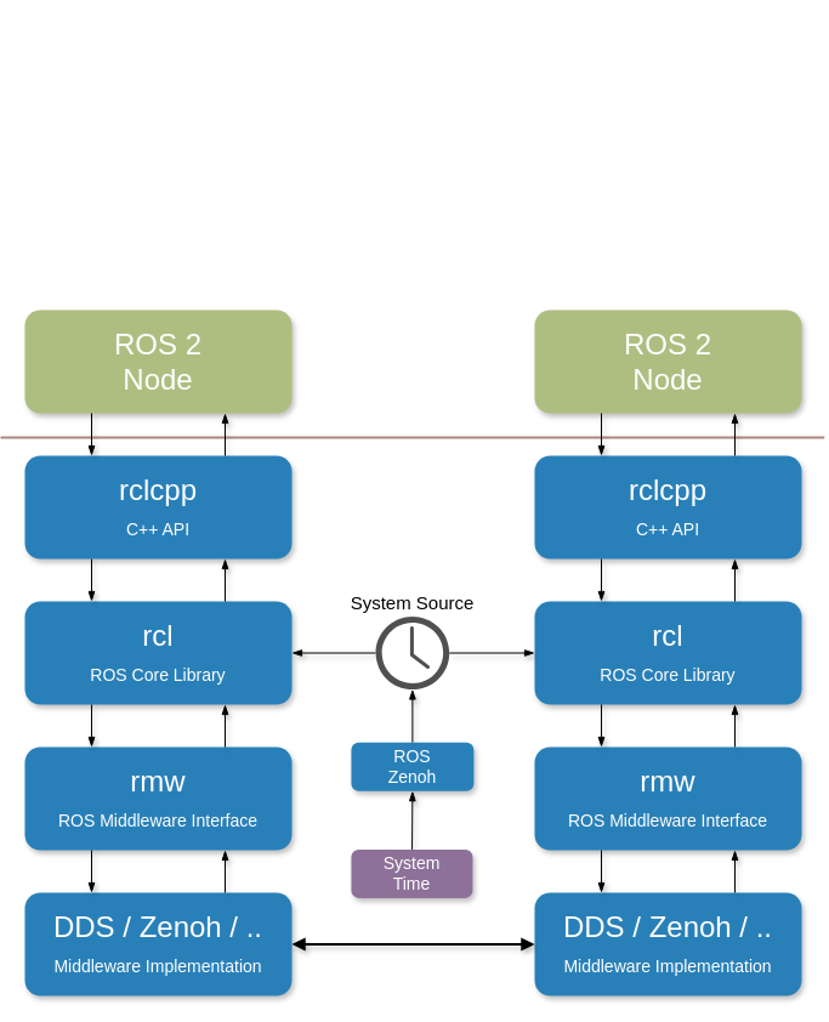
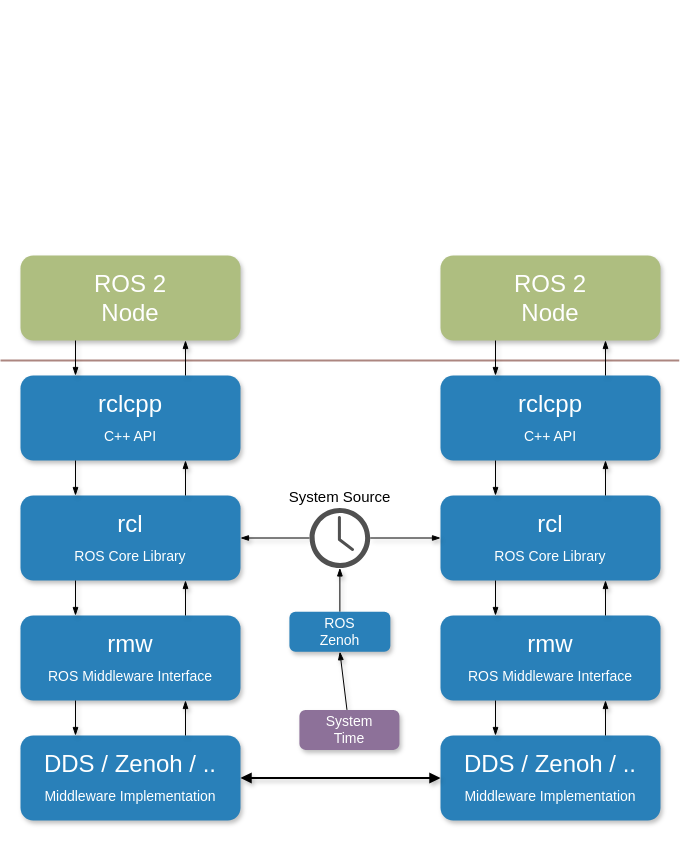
  <mxCell id="0" />
  <mxCell id="1" parent="0" />
  <mxCell id="2" value="" style="line;strokeWidth=2;direction=south;html=1;fillColor=none;fontSize=13;fontColor=#000000;align=center;strokeColor=light-dark(#ac8680, #ec8f82);rotation=90;" vertex="1" parent="1"><mxGeometry x="334.38" y="20.63" width="10" height="678.75" as="geometry" /></mxCell>
  <mxCell id="3" value="rclcpp&lt;div&gt;&lt;font style=&quot;font-size: 14px;&quot;&gt;C++ API&lt;/font&gt;&lt;/div&gt;" style="rounded=1;whiteSpace=wrap;html=1;strokeColor=none;strokeWidth=1;fillColor=#2980B9;fontSize=24;fontColor=#FFFFFF;align=center;gradientColor=none;gradientDirection=east;verticalAlign=middle;shadow=1;" vertex="1" parent="1"><mxGeometry x="20" y="375" width="220" height="85" as="geometry" /></mxCell>
  <mxCell id="4" value="ROS 2&lt;div&gt;Node&lt;/div&gt;" style="rounded=1;whiteSpace=wrap;html=1;strokeColor=none;strokeWidth=1;fillColor=#AEBE80;fontSize=24;fontColor=#FFFFFF;align=center;gradientColor=none;gradientDirection=east;verticalAlign=middle;shadow=1;" vertex="1" parent="1"><mxGeometry x="20" y="255" width="220" height="85" as="geometry" /></mxCell>
  <mxCell id="5" value="rcl&lt;div&gt;&lt;span style=&quot;font-size: 14px;&quot;&gt;ROS Core Library&lt;/span&gt;&lt;/div&gt;" style="rounded=1;whiteSpace=wrap;html=1;strokeColor=none;strokeWidth=1;fillColor=#2980B9;fontSize=24;fontColor=#FFFFFF;align=center;gradientColor=none;gradientDirection=east;verticalAlign=middle;shadow=1;fontFamily=Helvetica;" vertex="1" parent="1"><mxGeometry x="20" y="495" width="220" height="85" as="geometry" /></mxCell>
  <mxCell id="6" value="rmw&lt;br&gt;&lt;div&gt;&lt;span style=&quot;font-size: 14px;&quot;&gt;ROS Middleware Interface&lt;/span&gt;&lt;/div&gt;" style="rounded=1;whiteSpace=wrap;html=1;strokeColor=none;strokeWidth=1;fillColor=#2980B9;fontSize=24;fontColor=#FFFFFF;align=center;gradientColor=none;gradientDirection=east;verticalAlign=middle;shadow=1;fontFamily=Helvetica;" vertex="1" parent="1"><mxGeometry x="20" y="615" width="220" height="85" as="geometry" /></mxCell>
  <mxCell id="7" value="DDS / Zenoh / ..&lt;br&gt;&lt;div&gt;&lt;span style=&quot;font-size: 14px;&quot;&gt;Middleware Implementation&lt;/span&gt;&lt;/div&gt;" style="rounded=1;whiteSpace=wrap;html=1;strokeColor=none;strokeWidth=1;fillColor=#2980B9;fontSize=24;fontColor=#FFFFFF;align=center;gradientColor=none;gradientDirection=east;verticalAlign=middle;shadow=1;fontFamily=Helvetica;" vertex="1" parent="1"><mxGeometry x="20" y="735" width="220" height="85" as="geometry" /></mxCell>
  <mxCell id="8" value="" style="endArrow=blockThin;html=1;rounded=0;shadow=1;hachureGap=4;strokeColor=default;align=center;verticalAlign=middle;fontFamily=Architects Daughter;fontSource=https%3A%2F%2Ffonts.googleapis.com%2Fcss%3Ffamily%3DArchitects%2BDaughter;fontSize=11;fontColor=default;labelBackgroundColor=default;flowAnimation=0;targetPerimeterSpacing=0;curved=0;endFill=1;exitX=0.25;exitY=1;exitDx=0;exitDy=0;entryX=0.25;entryY=0;entryDx=0;entryDy=0;" edge="1" parent="1" source="3" target="5"><mxGeometry width="50" height="50" relative="1" as="geometry"><mxPoint x="300" y="595" as="sourcePoint" /><mxPoint x="350" y="545" as="targetPoint" /></mxGeometry></mxCell>
  <mxCell id="9" value="" style="endArrow=blockThin;html=1;rounded=0;shadow=1;hachureGap=4;strokeColor=default;align=center;verticalAlign=middle;fontFamily=Architects Daughter;fontSource=https%3A%2F%2Ffonts.googleapis.com%2Fcss%3Ffamily%3DArchitects%2BDaughter;fontSize=11;fontColor=default;labelBackgroundColor=default;flowAnimation=0;targetPerimeterSpacing=0;curved=0;entryX=0.75;entryY=1;entryDx=0;entryDy=0;exitX=0.75;exitY=0;exitDx=0;exitDy=0;endFill=1;" edge="1" parent="1" source="5" target="3"><mxGeometry width="50" height="50" relative="1" as="geometry"><mxPoint x="300" y="595" as="sourcePoint" /><mxPoint x="350" y="545" as="targetPoint" /></mxGeometry></mxCell>
  <mxCell id="10" value="" style="endArrow=blockThin;html=1;rounded=0;shadow=1;hachureGap=4;strokeColor=default;align=center;verticalAlign=middle;fontFamily=Architects Daughter;fontSource=https%3A%2F%2Ffonts.googleapis.com%2Fcss%3Ffamily%3DArchitects%2BDaughter;fontSize=11;fontColor=default;labelBackgroundColor=default;flowAnimation=0;targetPerimeterSpacing=0;curved=0;endFill=1;exitX=0.25;exitY=1;exitDx=0;exitDy=0;entryX=0.25;entryY=0;entryDx=0;entryDy=0;" edge="1" parent="1" source="5" target="6"><mxGeometry width="50" height="50" relative="1" as="geometry"><mxPoint x="44.8" y="580" as="sourcePoint" /><mxPoint x="44.8" y="615" as="targetPoint" /></mxGeometry></mxCell>
  <mxCell id="11" value="" style="endArrow=blockThin;html=1;rounded=0;shadow=1;hachureGap=4;strokeColor=default;align=center;verticalAlign=middle;fontFamily=Architects Daughter;fontSource=https%3A%2F%2Ffonts.googleapis.com%2Fcss%3Ffamily%3DArchitects%2BDaughter;fontSize=11;fontColor=default;labelBackgroundColor=default;flowAnimation=0;targetPerimeterSpacing=0;curved=0;endFill=1;exitX=0.25;exitY=1;exitDx=0;exitDy=0;entryX=0.25;entryY=0;entryDx=0;entryDy=0;" edge="1" parent="1" source="6" target="7"><mxGeometry width="50" height="50" relative="1" as="geometry"><mxPoint x="0" y="685" as="sourcePoint" /><mxPoint x="0" y="720" as="targetPoint" /></mxGeometry></mxCell>
  <mxCell id="12" value="" style="endArrow=blockThin;html=1;rounded=0;shadow=1;hachureGap=4;strokeColor=default;align=center;verticalAlign=middle;fontFamily=Architects Daughter;fontSource=https%3A%2F%2Ffonts.googleapis.com%2Fcss%3Ffamily%3DArchitects%2BDaughter;fontSize=11;fontColor=default;labelBackgroundColor=default;flowAnimation=0;targetPerimeterSpacing=0;curved=0;entryX=0.75;entryY=1;entryDx=0;entryDy=0;exitX=0.75;exitY=0;exitDx=0;exitDy=0;endFill=1;" edge="1" parent="1" source="6" target="5"><mxGeometry width="50" height="50" relative="1" as="geometry"><mxPoint x="270" y="630" as="sourcePoint" /><mxPoint x="270" y="595" as="targetPoint" /></mxGeometry></mxCell>
  <mxCell id="13" value="" style="endArrow=blockThin;html=1;rounded=0;shadow=1;hachureGap=4;strokeColor=default;align=center;verticalAlign=middle;fontFamily=Architects Daughter;fontSource=https%3A%2F%2Ffonts.googleapis.com%2Fcss%3Ffamily%3DArchitects%2BDaughter;fontSize=11;fontColor=default;labelBackgroundColor=default;flowAnimation=0;targetPerimeterSpacing=0;curved=0;entryX=0.75;entryY=1;entryDx=0;entryDy=0;exitX=0.75;exitY=0;exitDx=0;exitDy=0;endFill=1;" edge="1" parent="1" source="7" target="6"><mxGeometry width="50" height="50" relative="1" as="geometry"><mxPoint x="280" y="730" as="sourcePoint" /><mxPoint x="280" y="695" as="targetPoint" /></mxGeometry></mxCell>
  <mxCell id="14" value="" style="endArrow=blockThin;html=1;rounded=0;shadow=1;hachureGap=4;strokeColor=default;align=center;verticalAlign=middle;fontFamily=Architects Daughter;fontSource=https%3A%2F%2Ffonts.googleapis.com%2Fcss%3Ffamily%3DArchitects%2BDaughter;fontSize=11;fontColor=default;labelBackgroundColor=default;flowAnimation=0;targetPerimeterSpacing=0;curved=0;entryX=0.75;entryY=1;entryDx=0;entryDy=0;exitX=0.75;exitY=0;exitDx=0;exitDy=0;endFill=1;" edge="1" parent="1" source="3" target="4"><mxGeometry width="50" height="50" relative="1" as="geometry"><mxPoint x="240" y="375" as="sourcePoint" /><mxPoint x="240" y="340" as="targetPoint" /></mxGeometry></mxCell>
  <mxCell id="15" value="" style="endArrow=blockThin;html=1;rounded=0;shadow=1;hachureGap=4;strokeColor=default;align=center;verticalAlign=middle;fontFamily=Architects Daughter;fontSource=https%3A%2F%2Ffonts.googleapis.com%2Fcss%3Ffamily%3DArchitects%2BDaughter;fontSize=11;fontColor=default;labelBackgroundColor=default;flowAnimation=0;targetPerimeterSpacing=0;curved=0;endFill=1;exitX=0.25;exitY=1;exitDx=0;exitDy=0;entryX=0.25;entryY=0;entryDx=0;entryDy=0;" edge="1" parent="1" source="4" target="3"><mxGeometry width="50" height="50" relative="1" as="geometry"><mxPoint x="85" y="470" as="sourcePoint" /><mxPoint x="85" y="505" as="targetPoint" /></mxGeometry></mxCell>
  <mxCell id="16" value="rclcpp&lt;div&gt;&lt;font style=&quot;font-size: 14px;&quot;&gt;C++ API&lt;/font&gt;&lt;/div&gt;" style="rounded=1;whiteSpace=wrap;html=1;strokeColor=none;strokeWidth=1;fillColor=#2980B9;fontSize=24;fontColor=#FFFFFF;align=center;gradientColor=none;gradientDirection=east;verticalAlign=middle;shadow=1;fontFamily=Helvetica;" vertex="1" parent="1"><mxGeometry x="440" y="375" width="220" height="85" as="geometry" /></mxCell>
  <mxCell id="17" value="ROS 2&lt;div&gt;Node&lt;/div&gt;" style="rounded=1;whiteSpace=wrap;html=1;strokeColor=none;strokeWidth=1;fillColor=#AEBE80;fontSize=24;fontColor=#FFFFFF;align=center;gradientColor=none;gradientDirection=east;verticalAlign=middle;shadow=1;fontFamily=Helvetica;" vertex="1" parent="1"><mxGeometry x="440" y="255" width="220" height="85" as="geometry" /></mxCell>
  <mxCell id="18" value="rcl&lt;div&gt;&lt;span style=&quot;font-size: 14px;&quot;&gt;ROS Core Library&lt;/span&gt;&lt;/div&gt;" style="rounded=1;whiteSpace=wrap;html=1;strokeColor=none;strokeWidth=1;fillColor=#2980B9;fontSize=24;fontColor=#FFFFFF;align=center;gradientColor=none;gradientDirection=east;verticalAlign=middle;shadow=1;fontFamily=Helvetica;" vertex="1" parent="1"><mxGeometry x="440" y="495" width="220" height="85" as="geometry" /></mxCell>
  <mxCell id="19" value="rmw&lt;br&gt;&lt;div&gt;&lt;span style=&quot;font-size: 14px;&quot;&gt;ROS Middleware Interface&lt;/span&gt;&lt;/div&gt;" style="rounded=1;whiteSpace=wrap;html=1;strokeColor=none;strokeWidth=1;fillColor=#2980B9;fontSize=24;fontColor=#FFFFFF;align=center;gradientColor=none;gradientDirection=east;verticalAlign=middle;shadow=1;fontFamily=Helvetica;" vertex="1" parent="1"><mxGeometry x="440" y="615" width="220" height="85" as="geometry" /></mxCell>
  <mxCell id="20" value="DDS / Zenoh / ..&lt;br&gt;&lt;div&gt;&lt;span style=&quot;font-size: 14px;&quot;&gt;Middleware Implementation&lt;/span&gt;&lt;/div&gt;" style="rounded=1;whiteSpace=wrap;html=1;strokeColor=none;strokeWidth=1;fillColor=#2980B9;fontSize=24;fontColor=#FFFFFF;align=center;gradientColor=none;gradientDirection=east;verticalAlign=middle;shadow=1;fontFamily=Helvetica;" vertex="1" parent="1"><mxGeometry x="440" y="735" width="220" height="85" as="geometry" /></mxCell>
  <mxCell id="21" value="" style="endArrow=blockThin;html=1;rounded=0;shadow=1;hachureGap=4;strokeColor=default;align=center;verticalAlign=middle;fontFamily=Architects Daughter;fontSource=https%3A%2F%2Ffonts.googleapis.com%2Fcss%3Ffamily%3DArchitects%2BDaughter;fontSize=11;fontColor=default;labelBackgroundColor=default;flowAnimation=0;targetPerimeterSpacing=0;curved=0;endFill=1;exitX=0.25;exitY=1;exitDx=0;exitDy=0;entryX=0.25;entryY=0;entryDx=0;entryDy=0;" edge="1" parent="1" source="16" target="18"><mxGeometry width="50" height="50" relative="1" as="geometry"><mxPoint x="720" y="595" as="sourcePoint" /><mxPoint x="770" y="545" as="targetPoint" /></mxGeometry></mxCell>
  <mxCell id="22" value="" style="endArrow=blockThin;html=1;rounded=0;shadow=1;hachureGap=4;strokeColor=default;align=center;verticalAlign=middle;fontFamily=Architects Daughter;fontSource=https%3A%2F%2Ffonts.googleapis.com%2Fcss%3Ffamily%3DArchitects%2BDaughter;fontSize=11;fontColor=default;labelBackgroundColor=default;flowAnimation=0;targetPerimeterSpacing=0;curved=0;entryX=0.75;entryY=1;entryDx=0;entryDy=0;exitX=0.75;exitY=0;exitDx=0;exitDy=0;endFill=1;" edge="1" parent="1" source="18" target="16"><mxGeometry width="50" height="50" relative="1" as="geometry"><mxPoint x="720" y="595" as="sourcePoint" /><mxPoint x="770" y="545" as="targetPoint" /></mxGeometry></mxCell>
  <mxCell id="23" value="" style="endArrow=blockThin;html=1;rounded=0;shadow=1;hachureGap=4;strokeColor=default;align=center;verticalAlign=middle;fontFamily=Architects Daughter;fontSource=https%3A%2F%2Ffonts.googleapis.com%2Fcss%3Ffamily%3DArchitects%2BDaughter;fontSize=11;fontColor=default;labelBackgroundColor=default;flowAnimation=0;targetPerimeterSpacing=0;curved=0;endFill=1;exitX=0.25;exitY=1;exitDx=0;exitDy=0;entryX=0.25;entryY=0;entryDx=0;entryDy=0;" edge="1" parent="1" source="18" target="19"><mxGeometry width="50" height="50" relative="1" as="geometry"><mxPoint x="464.8" y="580" as="sourcePoint" /><mxPoint x="464.8" y="615" as="targetPoint" /></mxGeometry></mxCell>
  <mxCell id="24" value="" style="endArrow=blockThin;html=1;rounded=0;shadow=1;hachureGap=4;strokeColor=default;align=center;verticalAlign=middle;fontFamily=Architects Daughter;fontSource=https%3A%2F%2Ffonts.googleapis.com%2Fcss%3Ffamily%3DArchitects%2BDaughter;fontSize=11;fontColor=default;labelBackgroundColor=default;flowAnimation=0;targetPerimeterSpacing=0;curved=0;endFill=1;exitX=0.25;exitY=1;exitDx=0;exitDy=0;entryX=0.25;entryY=0;entryDx=0;entryDy=0;" edge="1" parent="1" source="19" target="20"><mxGeometry width="50" height="50" relative="1" as="geometry"><mxPoint x="420" y="685" as="sourcePoint" /><mxPoint x="420" y="720" as="targetPoint" /></mxGeometry></mxCell>
  <mxCell id="25" value="" style="endArrow=blockThin;html=1;rounded=0;shadow=1;hachureGap=4;strokeColor=default;align=center;verticalAlign=middle;fontFamily=Architects Daughter;fontSource=https%3A%2F%2Ffonts.googleapis.com%2Fcss%3Ffamily%3DArchitects%2BDaughter;fontSize=11;fontColor=default;labelBackgroundColor=default;flowAnimation=0;targetPerimeterSpacing=0;curved=0;entryX=0.75;entryY=1;entryDx=0;entryDy=0;exitX=0.75;exitY=0;exitDx=0;exitDy=0;endFill=1;" edge="1" parent="1" source="19" target="18"><mxGeometry width="50" height="50" relative="1" as="geometry"><mxPoint x="690" y="630" as="sourcePoint" /><mxPoint x="690" y="595" as="targetPoint" /></mxGeometry></mxCell>
  <mxCell id="26" value="" style="endArrow=blockThin;html=1;rounded=0;shadow=1;hachureGap=4;strokeColor=default;align=center;verticalAlign=middle;fontFamily=Architects Daughter;fontSource=https%3A%2F%2Ffonts.googleapis.com%2Fcss%3Ffamily%3DArchitects%2BDaughter;fontSize=11;fontColor=default;labelBackgroundColor=default;flowAnimation=0;targetPerimeterSpacing=0;curved=0;entryX=0.75;entryY=1;entryDx=0;entryDy=0;exitX=0.75;exitY=0;exitDx=0;exitDy=0;endFill=1;" edge="1" parent="1" source="20" target="19"><mxGeometry width="50" height="50" relative="1" as="geometry"><mxPoint x="700" y="730" as="sourcePoint" /><mxPoint x="700" y="695" as="targetPoint" /></mxGeometry></mxCell>
  <mxCell id="27" value="" style="endArrow=blockThin;html=1;rounded=0;shadow=1;hachureGap=4;strokeColor=default;align=center;verticalAlign=middle;fontFamily=Architects Daughter;fontSource=https%3A%2F%2Ffonts.googleapis.com%2Fcss%3Ffamily%3DArchitects%2BDaughter;fontSize=11;fontColor=default;labelBackgroundColor=default;flowAnimation=0;targetPerimeterSpacing=0;curved=0;entryX=0.75;entryY=1;entryDx=0;entryDy=0;exitX=0.75;exitY=0;exitDx=0;exitDy=0;endFill=1;" edge="1" parent="1" source="16" target="17"><mxGeometry width="50" height="50" relative="1" as="geometry"><mxPoint x="660" y="375" as="sourcePoint" /><mxPoint x="660" y="340" as="targetPoint" /></mxGeometry></mxCell>
  <mxCell id="28" value="" style="endArrow=blockThin;html=1;rounded=0;shadow=1;hachureGap=4;strokeColor=default;align=center;verticalAlign=middle;fontFamily=Architects Daughter;fontSource=https%3A%2F%2Ffonts.googleapis.com%2Fcss%3Ffamily%3DArchitects%2BDaughter;fontSize=11;fontColor=default;labelBackgroundColor=default;flowAnimation=0;targetPerimeterSpacing=0;curved=0;endFill=1;exitX=0.25;exitY=1;exitDx=0;exitDy=0;entryX=0.25;entryY=0;entryDx=0;entryDy=0;" edge="1" parent="1" source="17" target="16"><mxGeometry width="50" height="50" relative="1" as="geometry"><mxPoint x="505" y="470" as="sourcePoint" /><mxPoint x="505" y="505" as="targetPoint" /></mxGeometry></mxCell>
  <mxCell id="29" value="" style="endArrow=block;startArrow=block;html=1;rounded=0;shadow=1;hachureGap=4;strokeColor=default;align=center;verticalAlign=middle;fontFamily=Architects Daughter;fontSource=https%3A%2F%2Ffonts.googleapis.com%2Fcss%3Ffamily%3DArchitects%2BDaughter;fontSize=11;fontColor=default;labelBackgroundColor=default;flowAnimation=0;targetPerimeterSpacing=0;curved=0;exitX=1;exitY=0.5;exitDx=0;exitDy=0;entryX=0;entryY=0.5;entryDx=0;entryDy=0;strokeWidth=2;startFill=1;endFill=1;" edge="1" parent="1" source="7" target="20"><mxGeometry width="50" height="50" relative="1" as="geometry"><mxPoint x="780" y="525" as="sourcePoint" /><mxPoint x="830" y="475" as="targetPoint" /><Array as="points" /></mxGeometry></mxCell>
  <mxCell id="30" style="edgeStyle=none;shape=connector;curved=0;rounded=0;hachureGap=4;orthogonalLoop=1;jettySize=auto;html=1;entryX=1;entryY=0.5;entryDx=0;entryDy=0;shadow=1;strokeColor=default;align=center;verticalAlign=middle;fontFamily=Architects Daughter;fontSource=https%3A%2F%2Ffonts.googleapis.com%2Fcss%3Ffamily%3DArchitects%2BDaughter;fontSize=11;fontColor=default;labelBackgroundColor=default;startArrow=none;startFill=0;endArrow=blockThin;endFill=1;flowAnimation=0;targetPerimeterSpacing=0;" edge="1" parent="1" source="32" target="5"><mxGeometry relative="1" as="geometry" /></mxCell>
  <mxCell id="31" style="edgeStyle=none;shape=connector;curved=0;rounded=0;hachureGap=4;orthogonalLoop=1;jettySize=auto;html=1;entryX=0;entryY=0.5;entryDx=0;entryDy=0;shadow=1;strokeColor=default;align=center;verticalAlign=middle;fontFamily=Architects Daughter;fontSource=https%3A%2F%2Ffonts.googleapis.com%2Fcss%3Ffamily%3DArchitects%2BDaughter;fontSize=11;fontColor=default;labelBackgroundColor=default;startArrow=none;startFill=0;endArrow=blockThin;endFill=1;flowAnimation=0;targetPerimeterSpacing=0;" edge="1" parent="1" source="32" target="18"><mxGeometry relative="1" as="geometry" /></mxCell>
  <mxCell id="32" value="System Source" style="pointerEvents=1;shadow=0;dashed=0;html=1;strokeColor=none;fillColor=#505050;labelPosition=center;verticalLabelPosition=top;verticalAlign=bottom;outlineConnect=0;align=center;shape=mxgraph.office.concepts.clock;hachureGap=4;fontFamily=Helvetica;fontSize=15;fontColor=default;labelBackgroundColor=none;" vertex="1" parent="1"><mxGeometry x="309.07" y="507.5" width="60.62" height="60" as="geometry" /></mxCell>
  <mxCell id="33" style="edgeStyle=none;shape=connector;curved=0;rounded=0;hachureGap=4;orthogonalLoop=1;jettySize=auto;html=1;entryX=0.5;entryY=1;entryDx=0;entryDy=0;shadow=1;strokeColor=default;align=center;verticalAlign=middle;fontFamily=Architects Daughter;fontSource=https%3A%2F%2Ffonts.googleapis.com%2Fcss%3Ffamily%3DArchitects%2BDaughter;fontSize=11;fontColor=default;labelBackgroundColor=default;startArrow=none;startFill=0;endArrow=blockThin;endFill=1;flowAnimation=0;targetPerimeterSpacing=0;" edge="1" parent="1" source="34" target="36"><mxGeometry relative="1" as="geometry" /></mxCell>
- <mxCell id="34" value="System&lt;div&gt;Time&lt;/div&gt;" style="rounded=1;whiteSpace=wrap;html=1;strokeColor=none;strokeWidth=1;fillColor=#8D7199;fontSize=14;fontColor=#FFFFFF;align=center;gradientColor=none;gradientDirection=east;verticalAlign=middle;shadow=1;" vertex="1" parent="1"><mxGeometry x="288.92" y="699.38" width="100" height="40" as="geometry" /></mxCell>
+ <mxCell id="34" value="System&lt;div&gt;Time&lt;/div&gt;" style="rounded=1;whiteSpace=wrap;html=1;strokeColor=none;strokeWidth=1;fillColor=#8D7199;fontSize=14;fontColor=#FFFFFF;align=center;gradientColor=none;gradientDirection=east;verticalAlign=middle;shadow=1;" vertex="1" parent="1"><mxGeometry x="298.92" y="709.38" width="100" height="40" as="geometry" /></mxCell>
  <mxCell id="35" style="edgeStyle=none;shape=connector;curved=0;rounded=0;hachureGap=4;orthogonalLoop=1;jettySize=auto;html=1;shadow=1;strokeColor=default;align=center;verticalAlign=middle;fontFamily=Architects Daughter;fontSource=https%3A%2F%2Ffonts.googleapis.com%2Fcss%3Ffamily%3DArchitects%2BDaughter;fontSize=11;fontColor=default;labelBackgroundColor=default;startArrow=none;startFill=0;endArrow=blockThin;endFill=1;flowAnimation=0;targetPerimeterSpacing=0;" edge="1" parent="1" source="36" target="32"><mxGeometry relative="1" as="geometry" /></mxCell>
  <mxCell id="36" value="ROS&lt;br&gt;&lt;div&gt;Zenoh&lt;/div&gt;" style="rounded=1;whiteSpace=wrap;html=1;strokeColor=none;strokeWidth=1;fillColor=#2980B9;fontSize=14;fontColor=#FFFFFF;align=center;gradientColor=none;gradientDirection=east;verticalAlign=middle;shadow=1;" vertex="1" parent="1"><mxGeometry x="288.92" y="611.25" width="100.93" height="40" as="geometry" /></mxCell>
